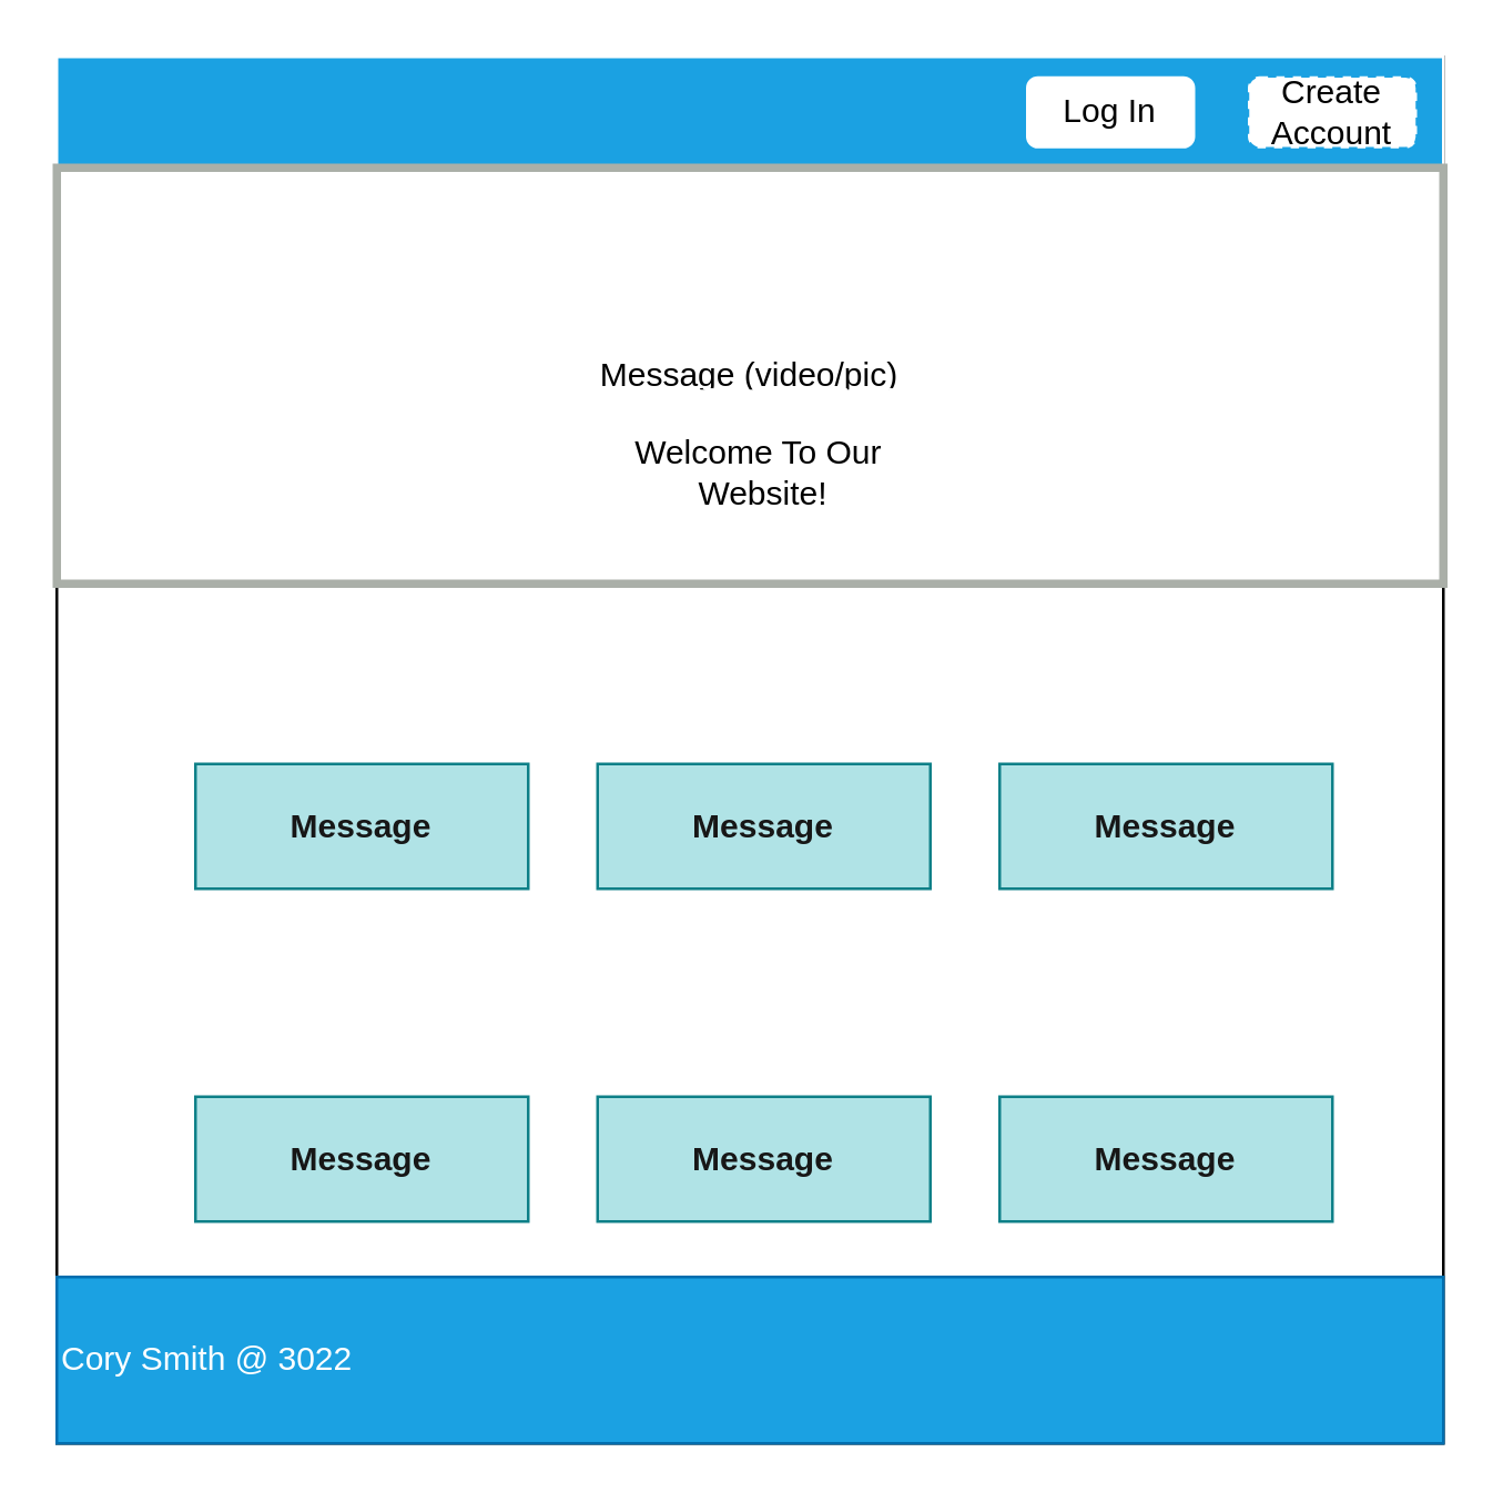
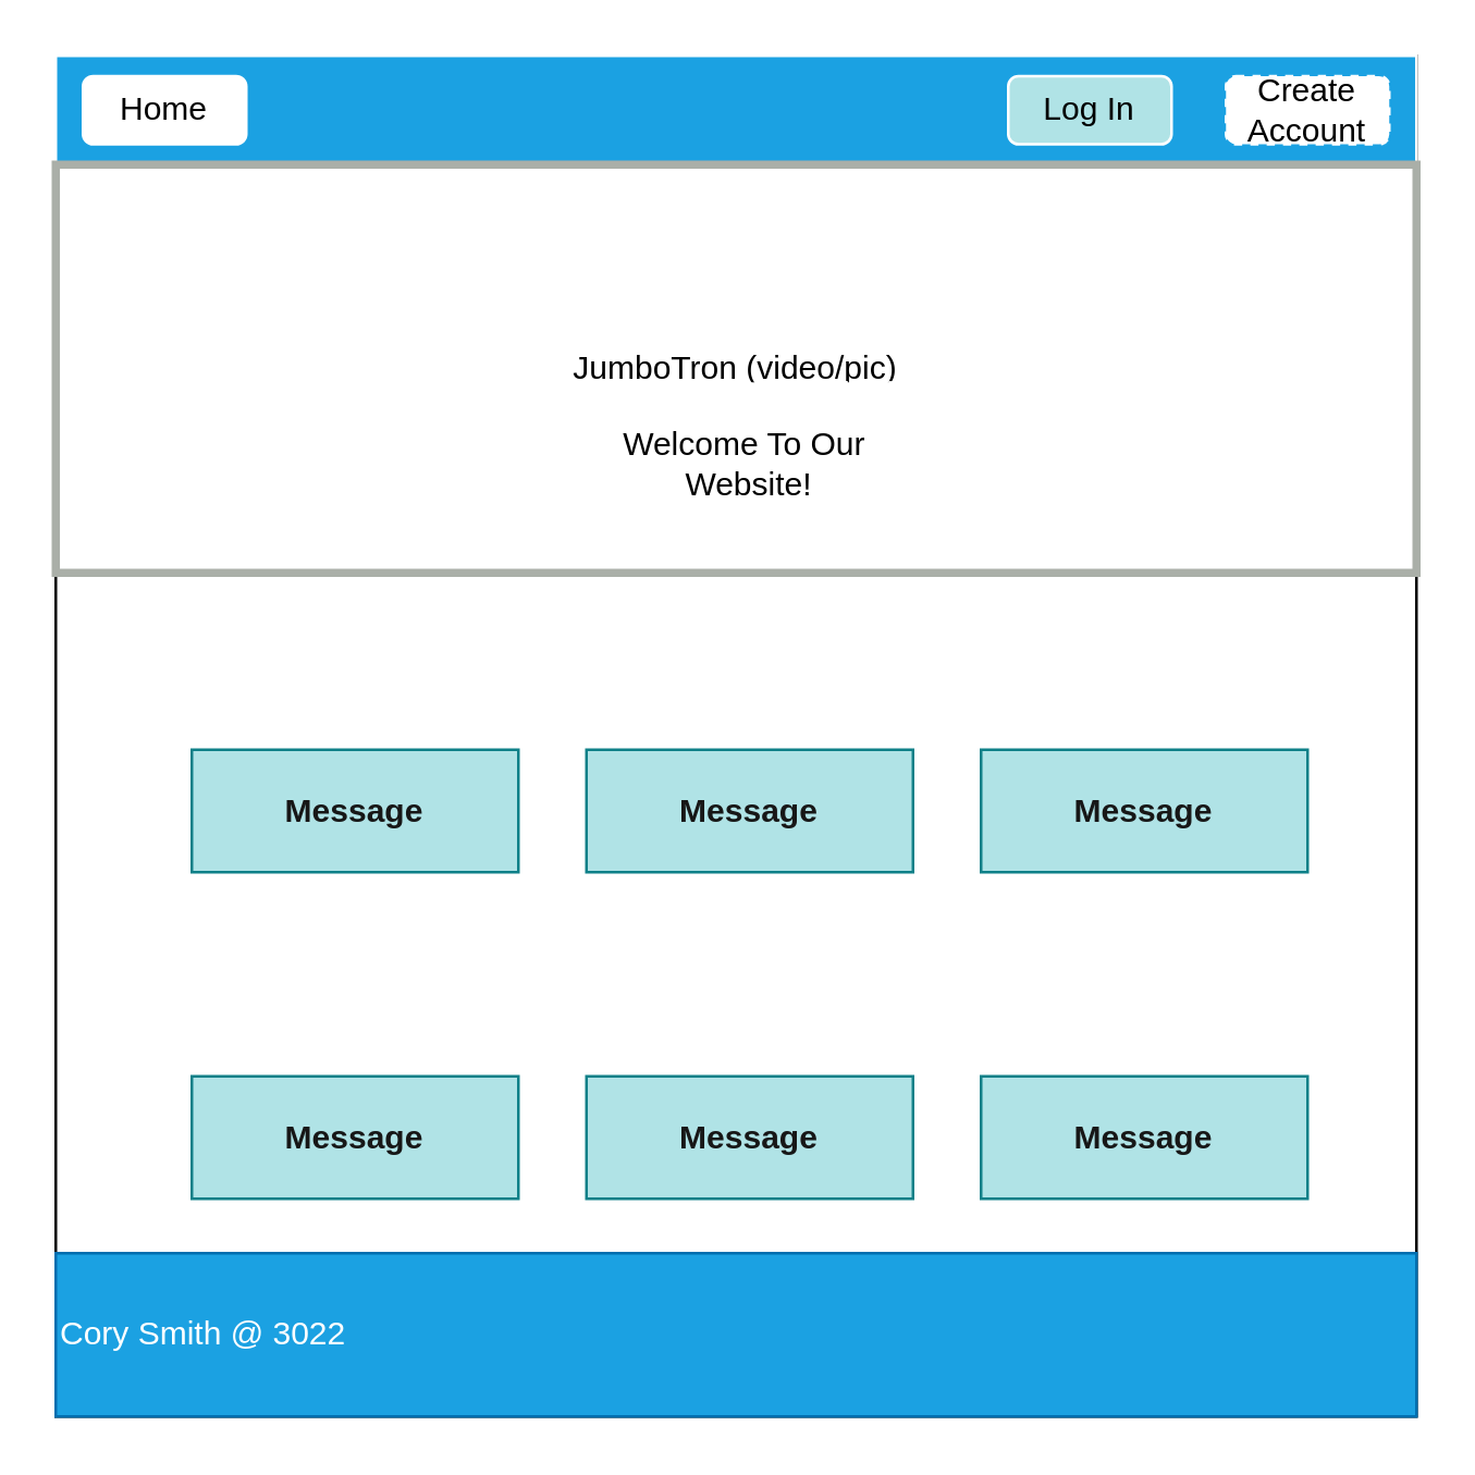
  <mxCell id="0" />
  <mxCell id="1" parent="0" />
  <mxCell id="2" value="" style="whiteSpace=wrap;html=1;aspect=fixed;" vertex="1" parent="1"><mxGeometry x="20" y="20" width="500" height="500" as="geometry" /></mxCell>
  <mxCell id="3" value="" style="rounded=0;whiteSpace=wrap;html=1;fillColor=#1ba1e2;fontColor=#ffffff;strokeColor=#FFFFFF;" vertex="1" parent="1"><mxGeometry x="20" y="20" width="500" height="40" as="geometry" /></mxCell>
- <mxCell id="4" value="&lt;br&gt;Message (video/pic)&lt;br&gt;&amp;nbsp;" style="rounded=0;whiteSpace=wrap;html=1;strokeColor=#AAAFA8;strokeWidth=3;shadow=0;gradientColor=none;fillColor=default;" vertex="1" parent="1"><mxGeometry x="20" y="60" width="500" height="150" as="geometry" /></mxCell>
- <mxCell id="6" value="Log In" style="rounded=1;whiteSpace=wrap;html=1;strokeColor=#FFFFFF;strokeWidth=1;" vertex="1" parent="1"><mxGeometry x="370" y="27.5" width="60" height="25" as="geometry" /></mxCell>
+ <mxCell id="4" value="&lt;br&gt;JumboTron (video/pic)&lt;br&gt;&amp;nbsp;" style="rounded=0;whiteSpace=wrap;html=1;strokeColor=#AAAFA8;strokeWidth=3;shadow=0;gradientColor=none;fillColor=default;" vertex="1" parent="1"><mxGeometry x="20" y="60" width="500" height="150" as="geometry" /></mxCell>
+ <mxCell id="5" value="Home" style="rounded=1;whiteSpace=wrap;html=1;strokeColor=#FFFFFF;strokeWidth=1;" vertex="1" parent="1"><mxGeometry x="30" y="27.5" width="60" height="25" as="geometry" /></mxCell>
+ <mxCell id="6" value="Log In" style="rounded=1;whiteSpace=wrap;html=1;strokeColor=#FFFFFF;strokeWidth=1;fillColor=#b0e3e6;" vertex="1" parent="1"><mxGeometry x="370" y="27.5" width="60" height="25" as="geometry" /></mxCell>
  <mxCell id="7" value="Create Account" style="rounded=1;whiteSpace=wrap;html=1;strokeColor=#FFFFFF;strokeWidth=1;dashed=1;" vertex="1" parent="1"><mxGeometry x="450" y="27.5" width="60" height="25" as="geometry" /></mxCell>
  <mxCell id="8" value="Welcome To Our&amp;nbsp;&lt;br&gt;Website!" style="rounded=1;whiteSpace=wrap;html=1;strokeColor=#FFFFFF;strokeWidth=1;dashed=1;" vertex="1" parent="1"><mxGeometry x="215" y="140" width="120" height="60" as="geometry" /></mxCell>
  <mxCell id="9" value="" style="rounded=0;whiteSpace=wrap;html=1;strokeColor=#FFFFFF;strokeWidth=1;" vertex="1" parent="1"><mxGeometry x="70" y="220" width="120" height="55" as="geometry" /></mxCell>
  <mxCell id="10" value="&lt;font color=&quot;#171717&quot;&gt;&lt;b&gt;Message&lt;/b&gt;&lt;/font&gt;" style="rounded=0;whiteSpace=wrap;html=1;strokeColor=#0e8088;strokeWidth=1;fillColor=#b0e3e6;" vertex="1" parent="1"><mxGeometry x="70" y="275" width="120" height="45" as="geometry" /></mxCell>
  <mxCell id="11" value="" style="rounded=0;whiteSpace=wrap;html=1;strokeColor=#FFFFFF;strokeWidth=1;" vertex="1" parent="1"><mxGeometry x="215" y="220" width="120" height="55" as="geometry" /></mxCell>
  <mxCell id="12" value="&lt;font color=&quot;#171717&quot;&gt;&lt;b&gt;Message&lt;/b&gt;&lt;/font&gt;" style="rounded=0;whiteSpace=wrap;html=1;strokeColor=#0e8088;strokeWidth=1;fillColor=#b0e3e6;" vertex="1" parent="1"><mxGeometry x="215" y="275" width="120" height="45" as="geometry" /></mxCell>
  <mxCell id="13" value="" style="rounded=0;whiteSpace=wrap;html=1;strokeColor=#FFFFFF;strokeWidth=1;" vertex="1" parent="1"><mxGeometry x="360" y="220" width="120" height="55" as="geometry" /></mxCell>
  <mxCell id="14" value="&lt;font color=&quot;#171717&quot;&gt;&lt;b&gt;Message&lt;/b&gt;&lt;/font&gt;" style="rounded=0;whiteSpace=wrap;html=1;strokeColor=#0e8088;strokeWidth=1;fillColor=#b0e3e6;" vertex="1" parent="1"><mxGeometry x="360" y="275" width="120" height="45" as="geometry" /></mxCell>
  <mxCell id="15" value="" style="rounded=0;whiteSpace=wrap;html=1;strokeColor=#FFFFFF;strokeWidth=1;" vertex="1" parent="1"><mxGeometry x="70" y="340" width="120" height="55" as="geometry" /></mxCell>
  <mxCell id="16" value="&lt;font color=&quot;#171717&quot;&gt;&lt;b&gt;Message&lt;/b&gt;&lt;/font&gt;" style="rounded=0;whiteSpace=wrap;html=1;strokeColor=#0e8088;strokeWidth=1;fillColor=#b0e3e6;" vertex="1" parent="1"><mxGeometry x="70" y="395" width="120" height="45" as="geometry" /></mxCell>
  <mxCell id="17" value="" style="rounded=0;whiteSpace=wrap;html=1;strokeColor=#FFFFFF;strokeWidth=1;" vertex="1" parent="1"><mxGeometry x="215" y="340" width="120" height="55" as="geometry" /></mxCell>
  <mxCell id="18" value="&lt;font color=&quot;#171717&quot;&gt;&lt;b&gt;Message&lt;/b&gt;&lt;/font&gt;" style="rounded=0;whiteSpace=wrap;html=1;strokeColor=#0e8088;strokeWidth=1;fillColor=#b0e3e6;" vertex="1" parent="1"><mxGeometry x="215" y="395" width="120" height="45" as="geometry" /></mxCell>
  <mxCell id="19" value="" style="rounded=0;whiteSpace=wrap;html=1;strokeColor=#FFFFFF;strokeWidth=1;" vertex="1" parent="1"><mxGeometry x="360" y="340" width="120" height="55" as="geometry" /></mxCell>
  <mxCell id="20" value="&lt;font color=&quot;#171717&quot;&gt;&lt;b&gt;Message&lt;/b&gt;&lt;/font&gt;" style="rounded=0;whiteSpace=wrap;html=1;strokeColor=#0e8088;strokeWidth=1;fillColor=#b0e3e6;" vertex="1" parent="1"><mxGeometry x="360" y="395" width="120" height="45" as="geometry" /></mxCell>
  <mxCell id="21" value="Cory Smith @ 3022" style="rounded=0;whiteSpace=wrap;html=1;strokeColor=#006EAF;strokeWidth=1;fillColor=#1ba1e2;fontColor=#ffffff;align=left;" vertex="1" parent="1"><mxGeometry x="20" y="460" width="500" height="60" as="geometry" /></mxCell>
